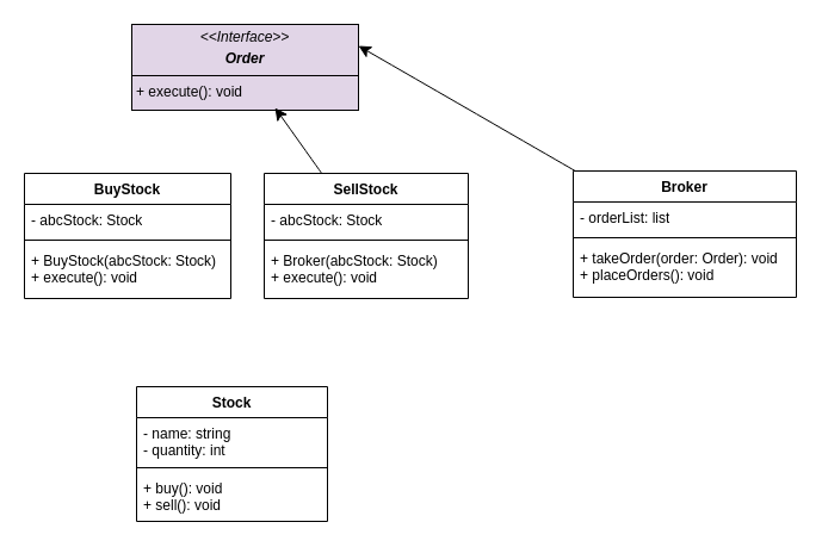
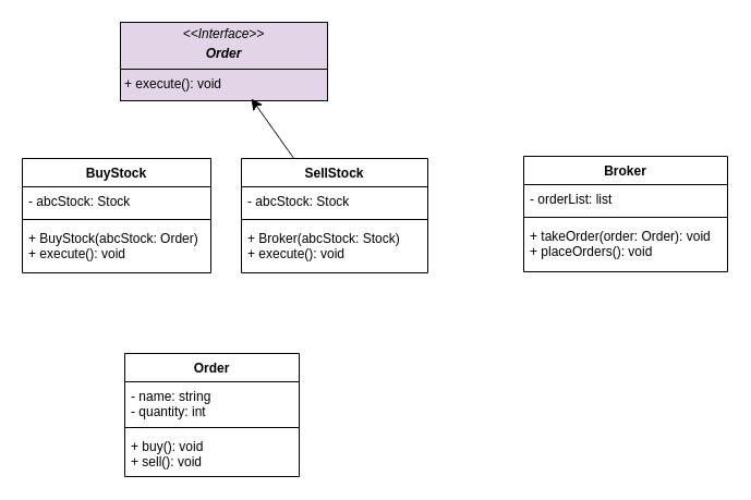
  <mxCell id="0" />
  <mxCell id="1" parent="0" />
  <mxCell id="2" value="&lt;p style=&quot;margin:0px;margin-top:4px;text-align:center;&quot;&gt;&lt;i&gt;&amp;lt;&amp;lt;Interface&amp;gt;&amp;gt;&lt;/i&gt;&lt;/p&gt;&lt;p style=&quot;margin:0px;margin-top:4px;text-align:center;&quot;&gt;&lt;i&gt;&lt;b&gt;Order&lt;/b&gt;&lt;/i&gt;&lt;/p&gt;&lt;hr size=&quot;1&quot; style=&quot;border-style:solid;&quot;&gt;&lt;p style=&quot;margin:0px;margin-left:4px;&quot;&gt;+ execute(): void&lt;br&gt;&lt;br&gt;&lt;/p&gt;" style="verticalAlign=top;align=left;overflow=fill;html=1;whiteSpace=wrap;fillColor=#e1d5e7;" vertex="1" parent="1"><mxGeometry x="110" y="20" width="190" height="72" as="geometry" /></mxCell>
  <mxCell id="3" value="BuyStock" style="swimlane;fontStyle=1;align=center;verticalAlign=top;childLayout=stackLayout;horizontal=1;startSize=26;horizontalStack=0;resizeParent=1;resizeParentMax=0;resizeLast=0;collapsible=1;marginBottom=0;whiteSpace=wrap;html=1;" vertex="1" parent="1"><mxGeometry x="20" y="145" width="173" height="105" as="geometry" /></mxCell>
  <mxCell id="4" value="- abcStock: Stock" style="text;strokeColor=none;fillColor=none;align=left;verticalAlign=top;spacingLeft=4;spacingRight=4;overflow=hidden;rotatable=0;points=[[0,0.5],[1,0.5]];portConstraint=eastwest;whiteSpace=wrap;html=1;" vertex="1" parent="3"><mxGeometry y="26" width="173" height="26" as="geometry" /></mxCell>
  <mxCell id="5" value="" style="line;strokeWidth=1;fillColor=none;align=left;verticalAlign=middle;spacingTop=-1;spacingLeft=3;spacingRight=3;rotatable=0;labelPosition=right;points=[];portConstraint=eastwest;strokeColor=inherit;" vertex="1" parent="3"><mxGeometry y="52" width="173" height="8" as="geometry" /></mxCell>
- <mxCell id="6" value="+ BuyStock(abcStock: Stock)&lt;div&gt;+ execute(): void&lt;/div&gt;" style="text;strokeColor=none;fillColor=none;align=left;verticalAlign=top;spacingLeft=4;spacingRight=4;overflow=hidden;rotatable=0;points=[[0,0.5],[1,0.5]];portConstraint=eastwest;whiteSpace=wrap;html=1;" vertex="1" parent="3"><mxGeometry y="60" width="173" height="45" as="geometry" /></mxCell>
+ <mxCell id="6" value="+ BuyStock(abcStock: Order)&lt;div&gt;+ execute(): void&lt;/div&gt;" style="text;strokeColor=none;fillColor=none;align=left;verticalAlign=top;spacingLeft=4;spacingRight=4;overflow=hidden;rotatable=0;points=[[0,0.5],[1,0.5]];portConstraint=eastwest;whiteSpace=wrap;html=1;" vertex="1" parent="3"><mxGeometry y="60" width="173" height="45" as="geometry" /></mxCell>
  <mxCell id="7" value="SellStock" style="swimlane;fontStyle=1;align=center;verticalAlign=top;childLayout=stackLayout;horizontal=1;startSize=26;horizontalStack=0;resizeParent=1;resizeParentMax=0;resizeLast=0;collapsible=1;marginBottom=0;whiteSpace=wrap;html=1;" vertex="1" parent="1"><mxGeometry x="221" y="145" width="171" height="105" as="geometry" /></mxCell>
  <mxCell id="8" value="- abcStock: Stock" style="text;strokeColor=none;fillColor=none;align=left;verticalAlign=top;spacingLeft=4;spacingRight=4;overflow=hidden;rotatable=0;points=[[0,0.5],[1,0.5]];portConstraint=eastwest;whiteSpace=wrap;html=1;" vertex="1" parent="7"><mxGeometry y="26" width="171" height="26" as="geometry" /></mxCell>
  <mxCell id="9" value="" style="line;strokeWidth=1;fillColor=none;align=left;verticalAlign=middle;spacingTop=-1;spacingLeft=3;spacingRight=3;rotatable=0;labelPosition=right;points=[];portConstraint=eastwest;strokeColor=inherit;" vertex="1" parent="7"><mxGeometry y="52" width="171" height="8" as="geometry" /></mxCell>
  <mxCell id="10" value="+ Broker(abcStock: Stock)&lt;div&gt;+ execute(): void&lt;/div&gt;" style="text;strokeColor=none;fillColor=none;align=left;verticalAlign=top;spacingLeft=4;spacingRight=4;overflow=hidden;rotatable=0;points=[[0,0.5],[1,0.5]];portConstraint=eastwest;whiteSpace=wrap;html=1;" vertex="1" parent="7"><mxGeometry y="60" width="171" height="45" as="geometry" /></mxCell>
  <mxCell id="11" style="edgeStyle=none;curved=1;rounded=0;orthogonalLoop=1;jettySize=auto;html=1;entryX=0.632;entryY=0.972;entryDx=0;entryDy=0;entryPerimeter=0;fontSize=12;startSize=8;endSize=8;" edge="1" parent="1" source="7" target="2"><mxGeometry relative="1" as="geometry" /></mxCell>
- <mxCell id="12" value="Stock" style="swimlane;fontStyle=1;align=center;verticalAlign=top;childLayout=stackLayout;horizontal=1;startSize=26;horizontalStack=0;resizeParent=1;resizeParentMax=0;resizeLast=0;collapsible=1;marginBottom=0;whiteSpace=wrap;html=1;" vertex="1" parent="1"><mxGeometry x="114" y="324" width="160" height="113" as="geometry" /></mxCell>
+ <mxCell id="12" value="Order" style="swimlane;fontStyle=1;align=center;verticalAlign=top;childLayout=stackLayout;horizontal=1;startSize=26;horizontalStack=0;resizeParent=1;resizeParentMax=0;resizeLast=0;collapsible=1;marginBottom=0;whiteSpace=wrap;html=1;" vertex="1" parent="1"><mxGeometry x="114" y="324" width="160" height="113" as="geometry" /></mxCell>
  <mxCell id="13" value="- name: string&lt;div&gt;- quantity: int&lt;/div&gt;" style="text;strokeColor=none;fillColor=none;align=left;verticalAlign=top;spacingLeft=4;spacingRight=4;overflow=hidden;rotatable=0;points=[[0,0.5],[1,0.5]];portConstraint=eastwest;whiteSpace=wrap;html=1;" vertex="1" parent="12"><mxGeometry y="26" width="160" height="38" as="geometry" /></mxCell>
  <mxCell id="14" value="" style="line;strokeWidth=1;fillColor=none;align=left;verticalAlign=middle;spacingTop=-1;spacingLeft=3;spacingRight=3;rotatable=0;labelPosition=right;points=[];portConstraint=eastwest;strokeColor=inherit;" vertex="1" parent="12"><mxGeometry y="64" width="160" height="8" as="geometry" /></mxCell>
  <mxCell id="15" value="+ buy(): void&lt;div&gt;+ sell(): void&lt;/div&gt;" style="text;strokeColor=none;fillColor=none;align=left;verticalAlign=top;spacingLeft=4;spacingRight=4;overflow=hidden;rotatable=0;points=[[0,0.5],[1,0.5]];portConstraint=eastwest;whiteSpace=wrap;html=1;" vertex="1" parent="12"><mxGeometry y="72" width="160" height="41" as="geometry" /></mxCell>
- <mxCell id="16" style="edgeStyle=none;curved=1;rounded=0;orthogonalLoop=1;jettySize=auto;html=1;entryX=1;entryY=0.25;entryDx=0;entryDy=0;fontSize=12;startSize=8;endSize=8;" edge="1" parent="1" source="17" target="2"><mxGeometry relative="1" as="geometry" /></mxCell>
  <mxCell id="17" value="Broker" style="swimlane;fontStyle=1;align=center;verticalAlign=top;childLayout=stackLayout;horizontal=1;startSize=26;horizontalStack=0;resizeParent=1;resizeParentMax=0;resizeLast=0;collapsible=1;marginBottom=0;whiteSpace=wrap;html=1;" vertex="1" parent="1"><mxGeometry x="480" y="143" width="187" height="106" as="geometry" /></mxCell>
  <mxCell id="18" value="- orderList: list" style="text;strokeColor=none;fillColor=none;align=left;verticalAlign=top;spacingLeft=4;spacingRight=4;overflow=hidden;rotatable=0;points=[[0,0.5],[1,0.5]];portConstraint=eastwest;whiteSpace=wrap;html=1;" vertex="1" parent="17"><mxGeometry y="26" width="187" height="26" as="geometry" /></mxCell>
  <mxCell id="19" value="" style="line;strokeWidth=1;fillColor=none;align=left;verticalAlign=middle;spacingTop=-1;spacingLeft=3;spacingRight=3;rotatable=0;labelPosition=right;points=[];portConstraint=eastwest;strokeColor=inherit;" vertex="1" parent="17"><mxGeometry y="52" width="187" height="8" as="geometry" /></mxCell>
  <mxCell id="20" value="+ takeOrder(order: Order): void&lt;div&gt;+ placeOrders(): void&lt;/div&gt;" style="text;strokeColor=none;fillColor=none;align=left;verticalAlign=top;spacingLeft=4;spacingRight=4;overflow=hidden;rotatable=0;points=[[0,0.5],[1,0.5]];portConstraint=eastwest;whiteSpace=wrap;html=1;" vertex="1" parent="17"><mxGeometry y="60" width="187" height="46" as="geometry" /></mxCell>
